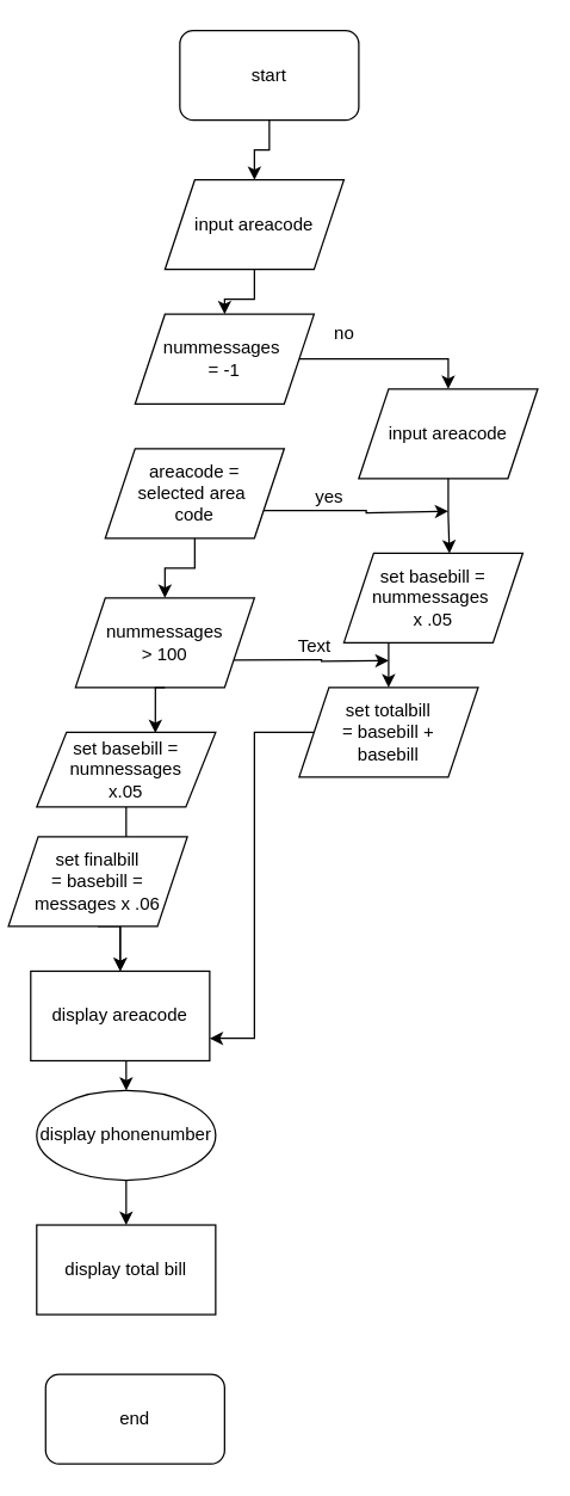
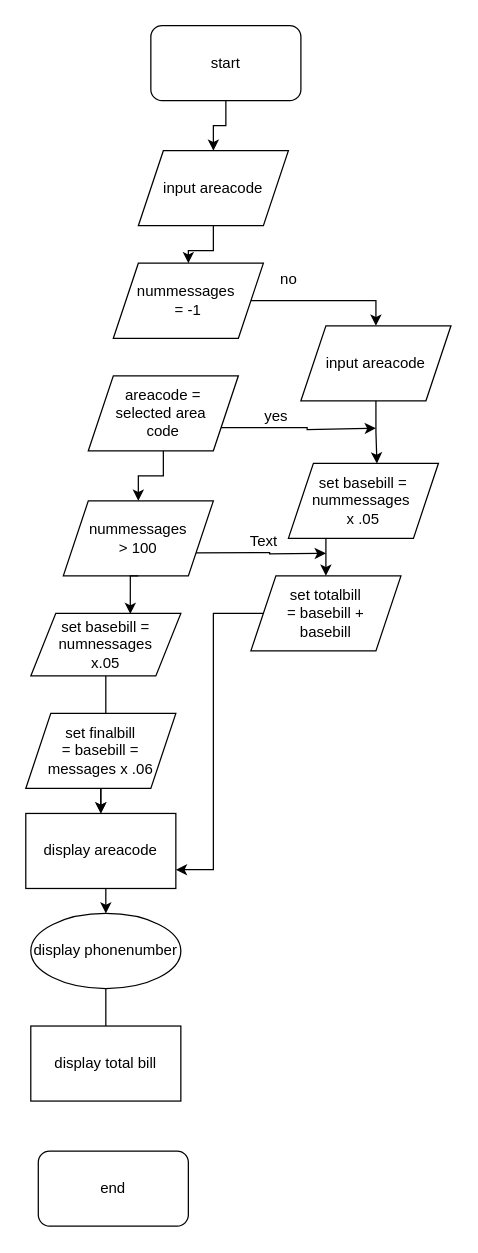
  <mxCell id="0" />
  <mxCell id="1" parent="0" />
  <mxCell id="2" value="" style="edgeStyle=orthogonalEdgeStyle;rounded=0;orthogonalLoop=1;jettySize=auto;html=1;" edge="1" parent="1" source="3" target="7"><mxGeometry relative="1" as="geometry" /></mxCell>
  <mxCell id="3" value="start" style="rounded=1;whiteSpace=wrap;html=1;" vertex="1" parent="1"><mxGeometry x="120" y="20" width="120" height="60" as="geometry" /></mxCell>
  <mxCell id="4" value="" style="edgeStyle=orthogonalEdgeStyle;rounded=0;orthogonalLoop=1;jettySize=auto;html=1;" edge="1" parent="1" source="5" target="20"><mxGeometry relative="1" as="geometry" /></mxCell>
  <mxCell id="5" value="set basebill =&lt;div&gt;numnessages&lt;/div&gt;&lt;div&gt;x.05&lt;/div&gt;" style="shape=parallelogram;perimeter=parallelogramPerimeter;whiteSpace=wrap;html=1;fixedSize=1;" vertex="1" parent="1"><mxGeometry x="24" y="490" width="120" height="50" as="geometry" /></mxCell>
  <mxCell id="6" value="" style="edgeStyle=orthogonalEdgeStyle;rounded=0;orthogonalLoop=1;jettySize=auto;html=1;" edge="1" parent="1" source="7" target="14"><mxGeometry relative="1" as="geometry" /></mxCell>
  <mxCell id="7" value="input areacode" style="shape=parallelogram;perimeter=parallelogramPerimeter;whiteSpace=wrap;html=1;fixedSize=1;" vertex="1" parent="1"><mxGeometry x="110" y="120" width="120" height="60" as="geometry" /></mxCell>
  <mxCell id="8" style="edgeStyle=orthogonalEdgeStyle;rounded=0;orthogonalLoop=1;jettySize=auto;html=1;exitX=1;exitY=0.75;exitDx=0;exitDy=0;" edge="1" parent="1" source="9"><mxGeometry relative="1" as="geometry"><mxPoint x="260" y="442" as="targetPoint" /></mxGeometry></mxCell>
  <mxCell id="9" value="nummessages&lt;div&gt;&amp;gt; 100&lt;/div&gt;" style="shape=parallelogram;perimeter=parallelogramPerimeter;whiteSpace=wrap;html=1;fixedSize=1;" vertex="1" parent="1"><mxGeometry x="50" y="400" width="120" height="60" as="geometry" /></mxCell>
  <mxCell id="10" value="" style="edgeStyle=orthogonalEdgeStyle;rounded=0;orthogonalLoop=1;jettySize=auto;html=1;" edge="1" parent="1" source="12" target="9"><mxGeometry relative="1" as="geometry" /></mxCell>
  <mxCell id="11" style="edgeStyle=orthogonalEdgeStyle;rounded=0;orthogonalLoop=1;jettySize=auto;html=1;exitX=1;exitY=0.75;exitDx=0;exitDy=0;" edge="1" parent="1" source="12"><mxGeometry relative="1" as="geometry"><mxPoint x="300" y="342" as="targetPoint" /><Array as="points"><mxPoint x="245" y="342" /><mxPoint x="245" y="343" /></Array></mxGeometry></mxCell>
  <mxCell id="12" value="areacode =&lt;div&gt;selected area&amp;nbsp;&lt;/div&gt;&lt;div&gt;code&lt;/div&gt;" style="shape=parallelogram;perimeter=parallelogramPerimeter;whiteSpace=wrap;html=1;fixedSize=1;" vertex="1" parent="1"><mxGeometry x="70" y="300" width="120" height="60" as="geometry" /></mxCell>
  <mxCell id="13" style="edgeStyle=orthogonalEdgeStyle;rounded=0;orthogonalLoop=1;jettySize=auto;html=1;exitX=1;exitY=0.5;exitDx=0;exitDy=0;entryX=0.5;entryY=0;entryDx=0;entryDy=0;" edge="1" parent="1" source="14" target="27"><mxGeometry relative="1" as="geometry" /></mxCell>
  <mxCell id="14" value="nummessages&amp;nbsp;&lt;div&gt;= -1&lt;/div&gt;" style="shape=parallelogram;perimeter=parallelogramPerimeter;whiteSpace=wrap;html=1;fixedSize=1;" vertex="1" parent="1"><mxGeometry x="90" y="210" width="120" height="60" as="geometry" /></mxCell>
  <mxCell id="15" style="edgeStyle=orthogonalEdgeStyle;rounded=0;orthogonalLoop=1;jettySize=auto;html=1;exitX=0.5;exitY=1;exitDx=0;exitDy=0;entryX=0.5;entryY=0;entryDx=0;entryDy=0;" edge="1" parent="1" source="16" target="20"><mxGeometry relative="1" as="geometry" /></mxCell>
- <mxCell id="16" value="set finalbill&lt;div&gt;= basebill =&lt;/div&gt;&lt;div&gt;messages x .06&lt;/div&gt;" style="shape=parallelogram;perimeter=parallelogramPerimeter;whiteSpace=wrap;html=1;fixedSize=1;" vertex="1" parent="1"><mxGeometry x="5" y="560" width="120" height="60" as="geometry" /></mxCell>
- <mxCell id="17" style="edgeStyle=orthogonalEdgeStyle;rounded=0;orthogonalLoop=1;jettySize=auto;html=1;exitX=0.5;exitY=1;exitDx=0;exitDy=0;entryX=0.5;entryY=0;entryDx=0;entryDy=0;" edge="1" parent="1" source="18" target="21"><mxGeometry relative="1" as="geometry" /></mxCell>
+ <mxCell id="16" value="set finalbill&lt;div&gt;= basebill =&lt;/div&gt;&lt;div&gt;messages x .06&lt;/div&gt;" style="shape=parallelogram;perimeter=parallelogramPerimeter;whiteSpace=wrap;html=1;fixedSize=1;" vertex="1" parent="1"><mxGeometry x="20" y="570" width="120" height="60" as="geometry" /></mxCell>
+ <mxCell id="17" style="edgeStyle=orthogonalEdgeStyle;rounded=0;orthogonalLoop=1;jettySize=auto;html=1;exitX=0.5;exitY=1;exitDx=0;exitDy=0;entryX=0.5;entryY=0;entryDx=0;entryDy=0;endArrow=none;" edge="1" parent="1" source="18" target="21"><mxGeometry relative="1" as="geometry" /></mxCell>
  <mxCell id="18" value="display phonenumber" style="ellipse;whiteSpace=wrap;html=1;" vertex="1" parent="1"><mxGeometry x="24" y="730" width="120" height="60" as="geometry" /></mxCell>
  <mxCell id="19" style="edgeStyle=orthogonalEdgeStyle;rounded=0;orthogonalLoop=1;jettySize=auto;html=1;exitX=0.5;exitY=1;exitDx=0;exitDy=0;entryX=0.5;entryY=0;entryDx=0;entryDy=0;" edge="1" parent="1" source="20" target="18"><mxGeometry relative="1" as="geometry" /></mxCell>
  <mxCell id="20" value="display areacode" style="rounded=0;whiteSpace=wrap;html=1;" vertex="1" parent="1"><mxGeometry x="20" y="650" width="120" height="60" as="geometry" /></mxCell>
  <mxCell id="21" value="display total bill" style="rounded=0;whiteSpace=wrap;html=1;" vertex="1" parent="1"><mxGeometry x="24" y="820" width="120" height="60" as="geometry" /></mxCell>
  <mxCell id="22" value="end" style="rounded=1;whiteSpace=wrap;html=1;" vertex="1" parent="1"><mxGeometry x="30" y="920" width="120" height="60" as="geometry" /></mxCell>
  <mxCell id="23" style="edgeStyle=orthogonalEdgeStyle;rounded=0;orthogonalLoop=1;jettySize=auto;html=1;entryX=1;entryY=0.75;entryDx=0;entryDy=0;" edge="1" parent="1" source="24" target="20"><mxGeometry relative="1" as="geometry" /></mxCell>
  <mxCell id="24" value="set totalbill&lt;div&gt;= basebill +&lt;/div&gt;&lt;div&gt;basebill&lt;/div&gt;" style="shape=parallelogram;perimeter=parallelogramPerimeter;whiteSpace=wrap;html=1;fixedSize=1;" vertex="1" parent="1"><mxGeometry x="200" y="460" width="120" height="60" as="geometry" /></mxCell>
  <mxCell id="25" style="edgeStyle=orthogonalEdgeStyle;rounded=0;orthogonalLoop=1;jettySize=auto;html=1;exitX=0.25;exitY=1;exitDx=0;exitDy=0;" edge="1" parent="1" source="26" target="24"><mxGeometry relative="1" as="geometry" /></mxCell>
  <mxCell id="26" value="set basebill =&lt;div&gt;nummessages&amp;nbsp;&lt;/div&gt;&lt;div&gt;x .05&lt;/div&gt;" style="shape=parallelogram;perimeter=parallelogramPerimeter;whiteSpace=wrap;html=1;fixedSize=1;" vertex="1" parent="1"><mxGeometry x="230" y="370" width="120" height="60" as="geometry" /></mxCell>
  <mxCell id="27" value="input areacode" style="shape=parallelogram;perimeter=parallelogramPerimeter;whiteSpace=wrap;html=1;fixedSize=1;" vertex="1" parent="1"><mxGeometry x="240" y="260" width="120" height="60" as="geometry" /></mxCell>
  <mxCell id="28" style="edgeStyle=orthogonalEdgeStyle;rounded=0;orthogonalLoop=1;jettySize=auto;html=1;exitX=0.5;exitY=1;exitDx=0;exitDy=0;entryX=0.663;entryY=0.01;entryDx=0;entryDy=0;entryPerimeter=0;" edge="1" parent="1" source="9" target="5"><mxGeometry relative="1" as="geometry" /></mxCell>
  <mxCell id="29" style="edgeStyle=orthogonalEdgeStyle;rounded=0;orthogonalLoop=1;jettySize=auto;html=1;exitX=0.5;exitY=1;exitDx=0;exitDy=0;entryX=0.59;entryY=0.003;entryDx=0;entryDy=0;entryPerimeter=0;" edge="1" parent="1" source="27" target="26"><mxGeometry relative="1" as="geometry" /></mxCell>
  <mxCell id="30" value="no" style="text;html=1;align=center;verticalAlign=middle;resizable=0;points=[];autosize=1;strokeColor=none;fillColor=none;" vertex="1" parent="1"><mxGeometry x="210" y="208" width="40" height="30" as="geometry" /></mxCell>
  <mxCell id="31" value="yes" style="text;html=1;align=center;verticalAlign=middle;resizable=0;points=[];autosize=1;strokeColor=none;fillColor=none;" vertex="1" parent="1"><mxGeometry x="200" y="318" width="40" height="30" as="geometry" /></mxCell>
  <mxCell id="32" value="Text" style="text;html=1;align=center;verticalAlign=middle;resizable=0;points=[];autosize=1;strokeColor=none;fillColor=none;" vertex="1" parent="1"><mxGeometry x="185" y="418" width="50" height="30" as="geometry" /></mxCell>
